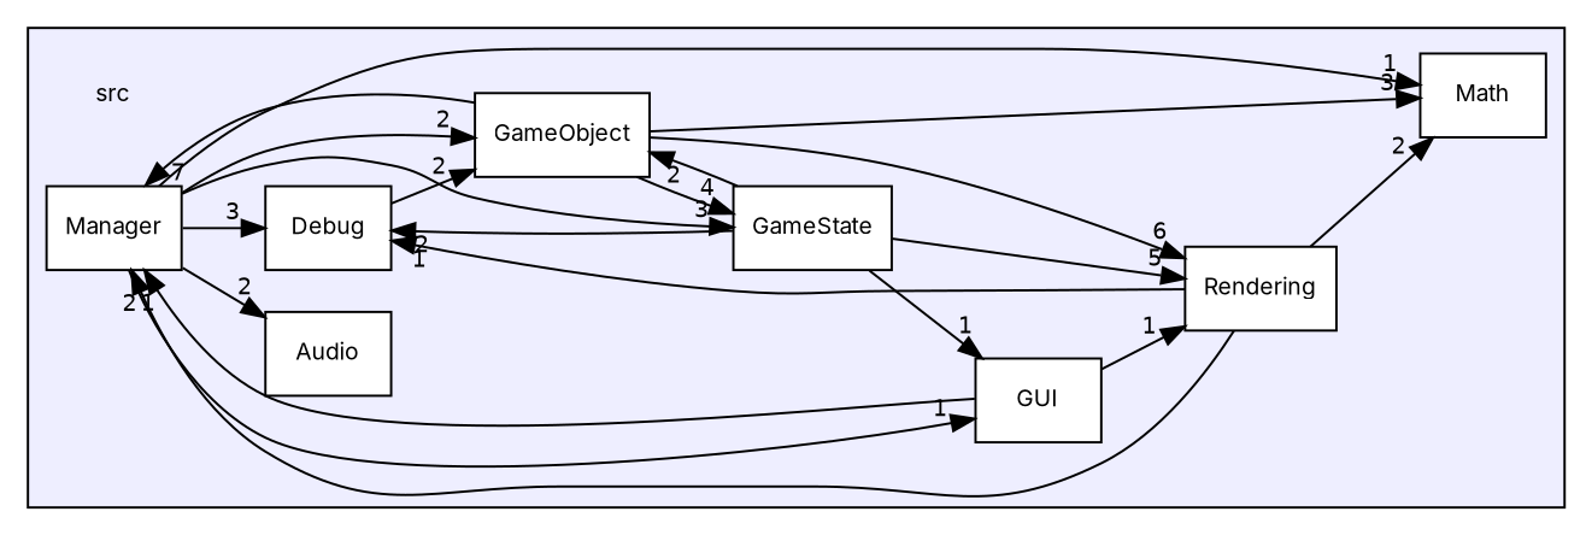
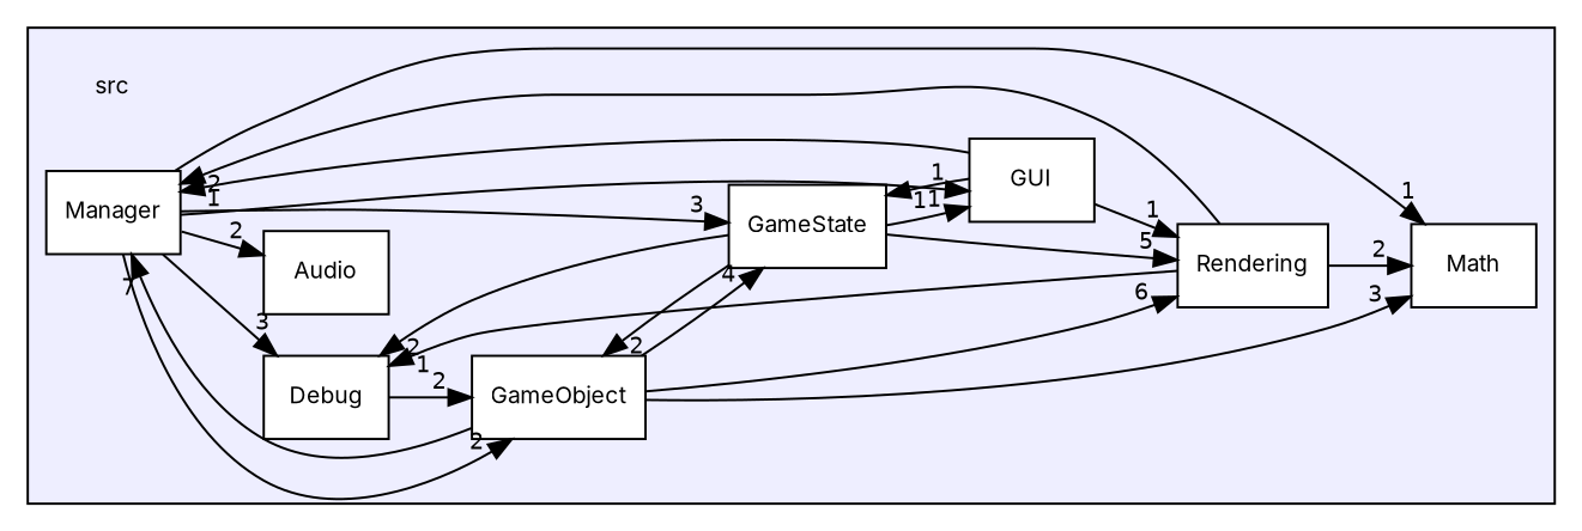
  digraph {
    compound=true
    fontname=Inter
    rankdir=LR
    node [fontname=Inter fontsize=10 shape=box color=black fillcolor=white style=filled]
    edge [fontname=Inter headlabel=2 labeldistance=1.5 labelfontname=Helvetica labelfontsize=10]
    n1 [label=src shape=plaintext color="" fillcolor="" style=""]
    n2 [label=Audio]
    n3 [label=Debug]
    n4 [label=GameObject]
    n5 [label=GameState]
    n6 [label=GUI]
    n7 [label=Manager]
    n8 [label=Math]
    n9 [label=Rendering]
    subgraph cluster_1 {
      bgcolor="#eeeeff"
      pencolor=black
      n1
      n2
      n3
      n4
      n5
      n6
      n7
      n8
      n9
    }
    n3 -> n4
    n4 -> n5 [headlabel=4]
    n4 -> n7 [headlabel=7]
    n4 -> n8 [headlabel=3]
    n4 -> n9 [headlabel=6]
    n5 -> n3
    n5 -> n4
    n5 -> n6 [headlabel=1]
    n5 -> n9 [headlabel=5]
+   n6 -> n5 [headlabel=1]
    n6 -> n7 [headlabel=1]
    n6 -> n9 [headlabel=1]
    n7 -> n2
    n7 -> n3 [headlabel=3]
    n7 -> n4
    n7 -> n5 [headlabel=3]
    n7 -> n6 [headlabel=1]
    n7 -> n8 [headlabel=1]
    n9 -> n3 [headlabel=1]
    n9 -> n7
    n9 -> n8
  }
